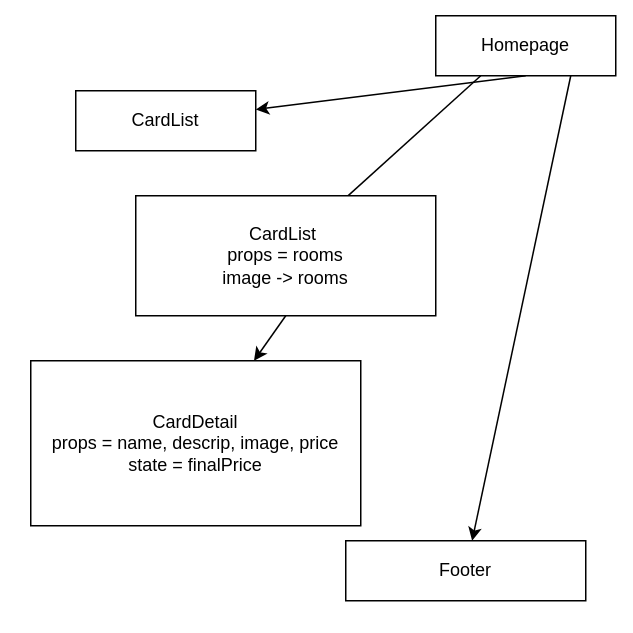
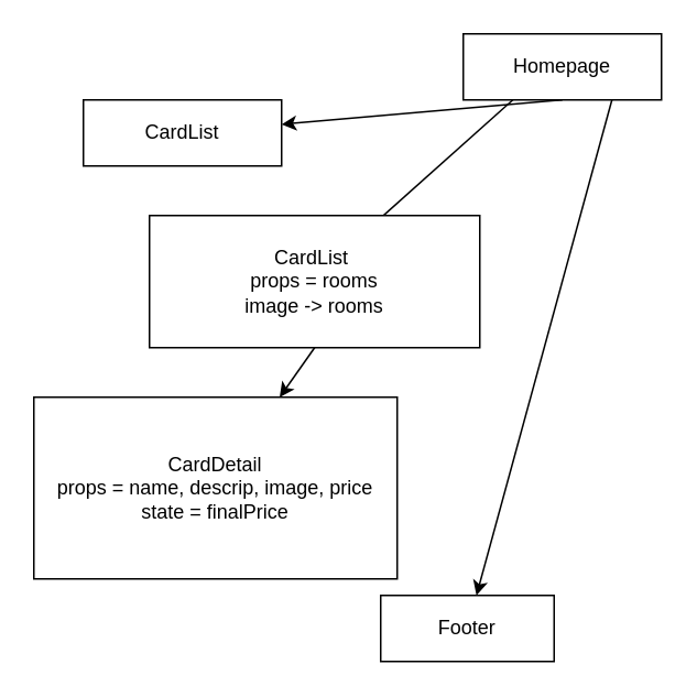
  <mxCell id="0" />
  <mxCell id="1" parent="0" />
  <mxCell id="2" style="edgeStyle=none;html=1;exitX=0.5;exitY=1;exitDx=0;exitDy=0;" edge="1" parent="1" source="5" target="9"><mxGeometry relative="1" as="geometry" /></mxCell>
  <mxCell id="3" style="edgeStyle=none;html=1;exitX=0.75;exitY=1;exitDx=0;exitDy=0;" edge="1" parent="1" source="5" target="10"><mxGeometry relative="1" as="geometry" /></mxCell>
  <mxCell id="4" style="edgeStyle=none;html=1;exitX=0.25;exitY=1;exitDx=0;exitDy=0;entryX=0.656;entryY=0.117;entryDx=0;entryDy=0;entryPerimeter=0;" edge="1" parent="1" source="5" target="7"><mxGeometry relative="1" as="geometry" /></mxCell>
- <mxCell id="5" value="Homepage" style="whiteSpace=wrap;html=1;" vertex="1" parent="1"><mxGeometry x="290" y="10" width="120" height="40" as="geometry" /></mxCell>
+ <mxCell id="5" value="Homepage" style="whiteSpace=wrap;html=1;" vertex="1" parent="1"><mxGeometry x="280" y="20" width="120" height="40" as="geometry" /></mxCell>
  <mxCell id="6" style="edgeStyle=none;html=1;exitX=0.5;exitY=1;exitDx=0;exitDy=0;" edge="1" parent="1" source="7" target="8"><mxGeometry relative="1" as="geometry" /></mxCell>
  <mxCell id="7" value="CardList&amp;nbsp;&lt;br&gt;props = rooms&lt;br&gt;image -&amp;gt; rooms" style="whiteSpace=wrap;html=1;" vertex="1" parent="1"><mxGeometry x="90" y="130" width="200" height="80" as="geometry" /></mxCell>
  <mxCell id="8" value="CardDetail&lt;br&gt;props = name, descrip, image, price&lt;br&gt;state = finalPrice" style="whiteSpace=wrap;html=1;" vertex="1" parent="1"><mxGeometry x="20" y="240" width="220" height="110" as="geometry" /></mxCell>
  <mxCell id="9" value="CardList" style="whiteSpace=wrap;html=1;" vertex="1" parent="1"><mxGeometry x="50" y="60" width="120" height="40" as="geometry" /></mxCell>
- <mxCell id="10" value="Footer" style="whiteSpace=wrap;html=1;" vertex="1" parent="1"><mxGeometry x="230" y="360" width="160" height="40" as="geometry" /></mxCell>
+ <mxCell id="10" value="Footer" style="whiteSpace=wrap;html=1;" vertex="1" parent="1"><mxGeometry x="230" y="360" width="105" height="40" as="geometry" /></mxCell>
